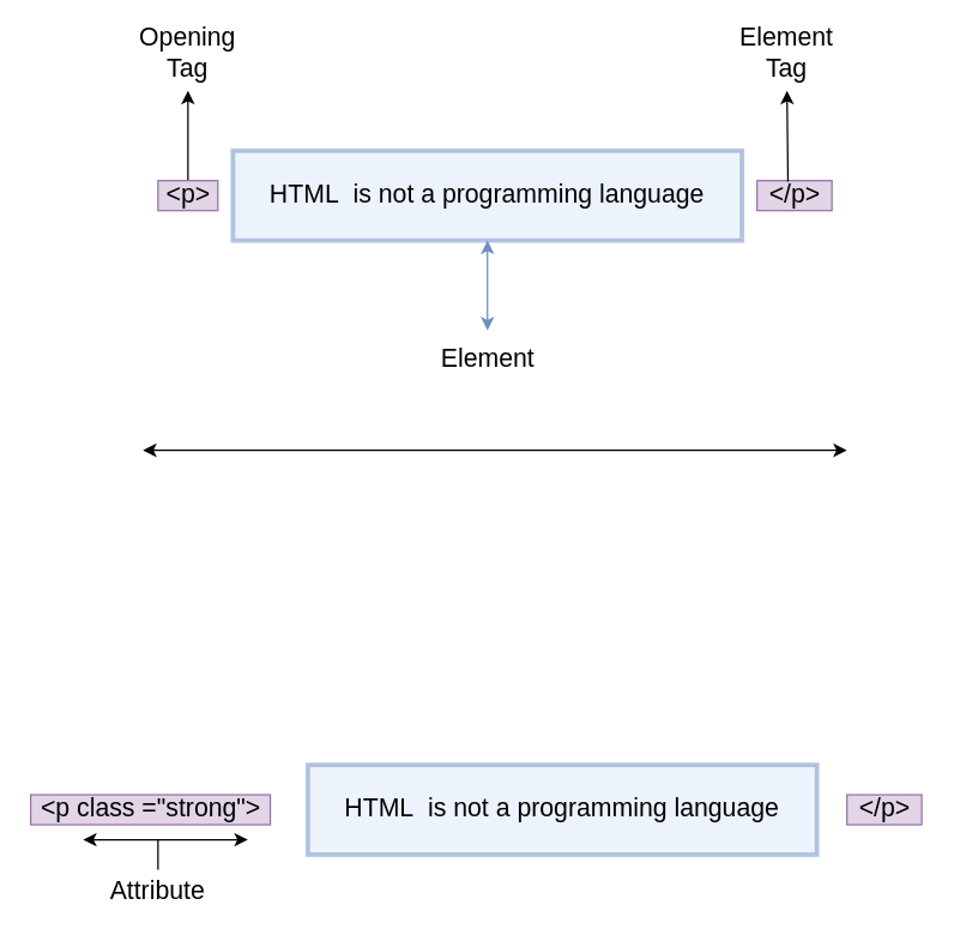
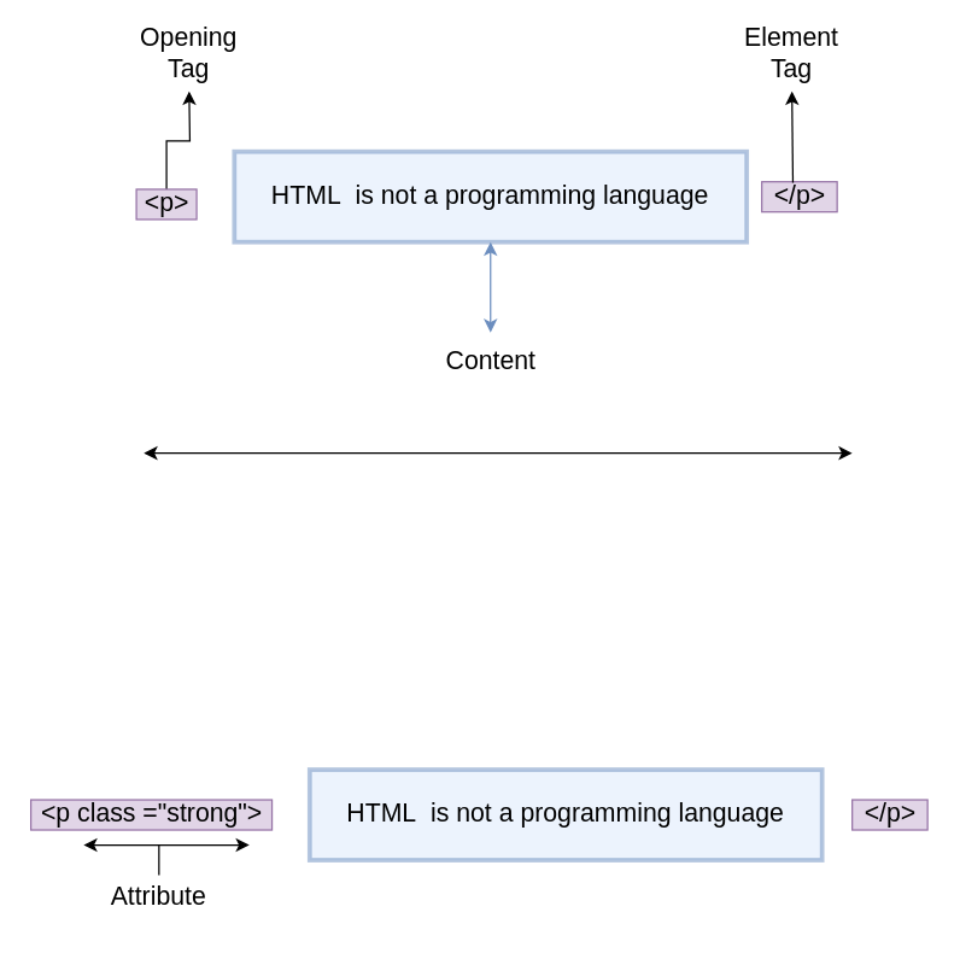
  <mxCell id="0" />
  <mxCell id="1" parent="0" />
  <mxCell id="2" value="" style="edgeStyle=orthogonalEdgeStyle;rounded=0;orthogonalLoop=1;jettySize=auto;html=1;fontSize=17;" edge="1" parent="1" source="3"><mxGeometry relative="1" as="geometry"><mxPoint x="125" y="60" as="targetPoint" /></mxGeometry></mxCell>
- <mxCell id="3" value="&lt;font style=&quot;font-size: 17px&quot;&gt;&amp;lt;p&amp;gt;&lt;/font&gt;" style="text;html=1;align=center;verticalAlign=middle;resizable=0;points=[];autosize=1;strokeColor=#9673a6;fillColor=#e1d5e7;" vertex="1" parent="1"><mxGeometry x="105" y="120" width="40" height="20" as="geometry" /></mxCell>
+ <mxCell id="3" value="&lt;font style=&quot;font-size: 17px&quot;&gt;&amp;lt;p&amp;gt;&lt;/font&gt;" style="text;html=1;align=center;verticalAlign=middle;resizable=0;points=[];autosize=1;strokeColor=#9673a6;fillColor=#e1d5e7;" vertex="1" parent="1"><mxGeometry x="90" y="125" width="40" height="20" as="geometry" /></mxCell>
  <mxCell id="4" value="&lt;font style=&quot;font-size: 17px&quot;&gt;&amp;lt;/p&amp;gt;&lt;/font&gt;" style="text;html=1;align=center;verticalAlign=middle;resizable=0;points=[];autosize=1;strokeColor=#9673a6;fillColor=#e1d5e7;" vertex="1" parent="1"><mxGeometry x="505" y="120" width="50" height="20" as="geometry" /></mxCell>
  <mxCell id="5" value="HTML&amp;nbsp; is not a programming language" style="rounded=0;whiteSpace=wrap;html=1;fontSize=17;strokeWidth=3;fillColor=#dae8fc;strokeColor=#6c8ebf;opacity=50;" vertex="1" parent="1"><mxGeometry x="155" y="100" width="340" height="60" as="geometry" /></mxCell>
  <mxCell id="6" value="" style="endArrow=classic;startArrow=classic;html=1;rounded=0;fontSize=17;exitX=0.5;exitY=1;exitDx=0;exitDy=0;fillColor=#dae8fc;strokeColor=#6c8ebf;" edge="1" parent="1" source="5"><mxGeometry width="50" height="50" relative="1" as="geometry"><mxPoint x="385" y="150" as="sourcePoint" /><mxPoint x="325" y="220" as="targetPoint" /></mxGeometry></mxCell>
- <mxCell id="7" value="Element" style="text;html=1;align=center;verticalAlign=middle;resizable=0;points=[];autosize=1;strokeColor=none;fillColor=none;fontSize=17;" vertex="1" parent="1"><mxGeometry x="290" y="225" width="70" height="30" as="geometry" /></mxCell>
+ <mxCell id="7" value="Content" style="text;html=1;align=center;verticalAlign=middle;resizable=0;points=[];autosize=1;strokeColor=none;fillColor=none;fontSize=17;" vertex="1" parent="1"><mxGeometry x="290" y="225" width="70" height="30" as="geometry" /></mxCell>
  <mxCell id="8" value="" style="endArrow=classic;html=1;rounded=0;fontSize=17;exitX=0.413;exitY=0.033;exitDx=0;exitDy=0;exitPerimeter=0;" edge="1" parent="1" source="4"><mxGeometry width="50" height="50" relative="1" as="geometry"><mxPoint x="525" y="110" as="sourcePoint" /><mxPoint x="525" y="60" as="targetPoint" /></mxGeometry></mxCell>
  <mxCell id="9" value="Opening Tag" style="text;html=1;strokeColor=none;fillColor=none;align=center;verticalAlign=middle;whiteSpace=wrap;rounded=0;fontSize=17;opacity=50;" vertex="1" parent="1"><mxGeometry x="95" y="20" width="60" height="30" as="geometry" /></mxCell>
  <mxCell id="10" value="Element Tag" style="text;html=1;strokeColor=none;fillColor=none;align=center;verticalAlign=middle;whiteSpace=wrap;rounded=0;fontSize=17;opacity=50;" vertex="1" parent="1"><mxGeometry x="495" y="20" width="60" height="30" as="geometry" /></mxCell>
  <mxCell id="11" value="" style="endArrow=classic;startArrow=classic;html=1;rounded=0;fontSize=17;" edge="1" parent="1"><mxGeometry width="50" height="50" relative="1" as="geometry"><mxPoint x="95" y="300" as="sourcePoint" /><mxPoint x="565" y="300" as="targetPoint" /></mxGeometry></mxCell>
  <mxCell id="12" value="HTML&amp;nbsp; is not a programming language" style="rounded=0;whiteSpace=wrap;html=1;fontSize=17;strokeWidth=3;fillColor=#dae8fc;strokeColor=#6c8ebf;opacity=50;" vertex="1" parent="1"><mxGeometry x="205" y="510" width="340" height="60" as="geometry" /></mxCell>
  <mxCell id="13" value="&lt;font style=&quot;font-size: 17px&quot;&gt;&amp;lt;p class =&quot;strong&quot;&amp;gt;&lt;/font&gt;" style="text;html=1;align=center;verticalAlign=middle;resizable=0;points=[];autosize=1;strokeColor=#9673a6;fillColor=#e1d5e7;" vertex="1" parent="1"><mxGeometry x="20" y="530" width="160" height="20" as="geometry" /></mxCell>
  <mxCell id="14" value="&lt;font style=&quot;font-size: 17px&quot;&gt;&amp;lt;/p&amp;gt;&lt;/font&gt;" style="text;html=1;align=center;verticalAlign=middle;resizable=0;points=[];autosize=1;strokeColor=#9673a6;fillColor=#e1d5e7;" vertex="1" parent="1"><mxGeometry x="565" y="530" width="50" height="20" as="geometry" /></mxCell>
  <mxCell id="15" value="" style="endArrow=classic;startArrow=classic;html=1;rounded=0;fontSize=17;" edge="1" parent="1"><mxGeometry width="50" height="50" relative="1" as="geometry"><mxPoint x="55" y="560" as="sourcePoint" /><mxPoint x="165" y="560" as="targetPoint" /></mxGeometry></mxCell>
  <mxCell id="16" value="" style="endArrow=none;html=1;rounded=0;fontSize=17;" edge="1" parent="1"><mxGeometry width="50" height="50" relative="1" as="geometry"><mxPoint x="105" y="580" as="sourcePoint" /><mxPoint x="105" y="560" as="targetPoint" /></mxGeometry></mxCell>
  <mxCell id="17" value="Attribute" style="text;html=1;strokeColor=none;fillColor=none;align=center;verticalAlign=middle;whiteSpace=wrap;rounded=0;fontSize=17;opacity=50;" vertex="1" parent="1"><mxGeometry x="75" y="580" width="60" height="30" as="geometry" /></mxCell>
